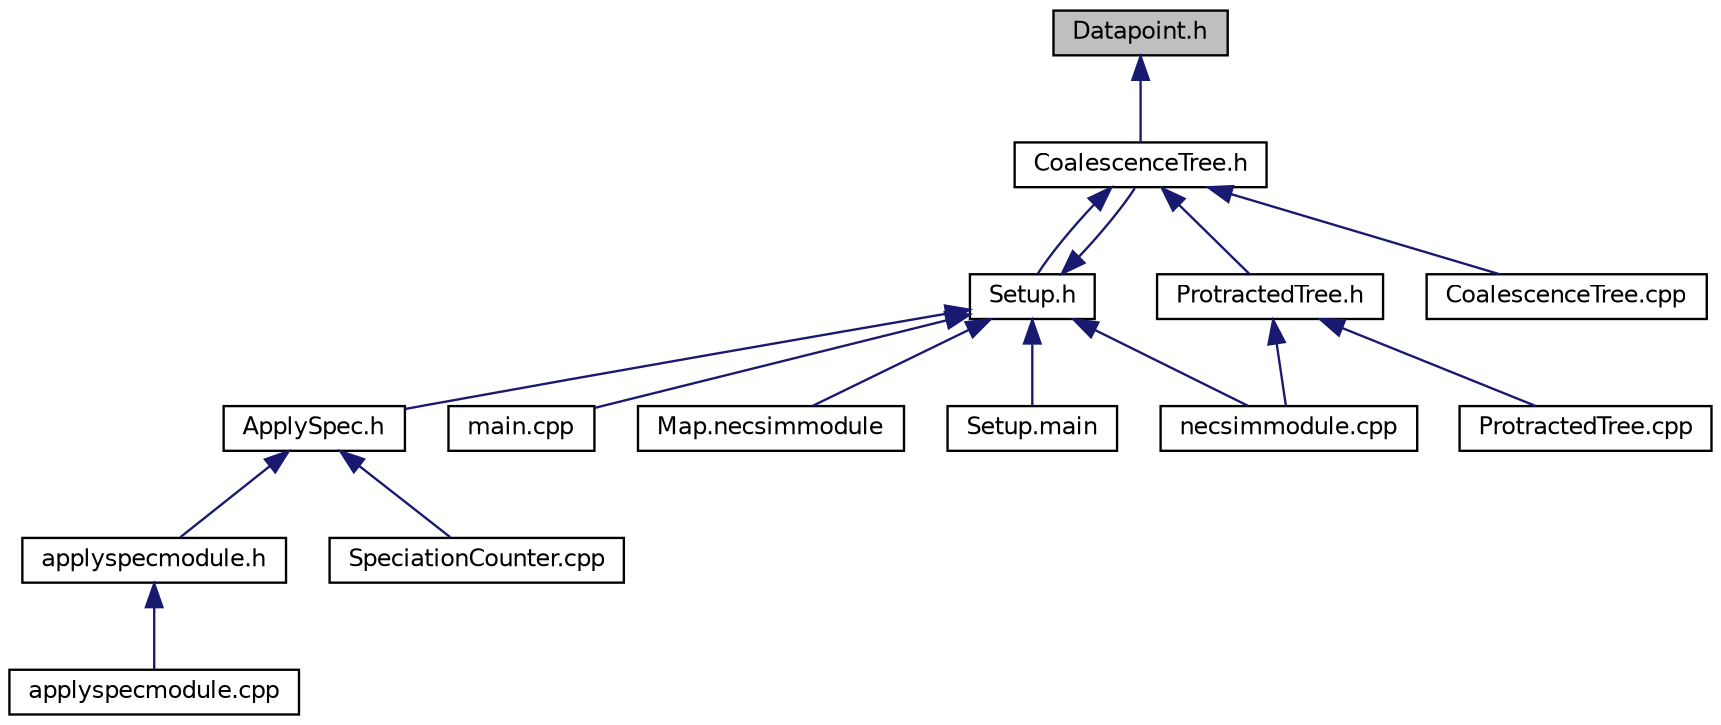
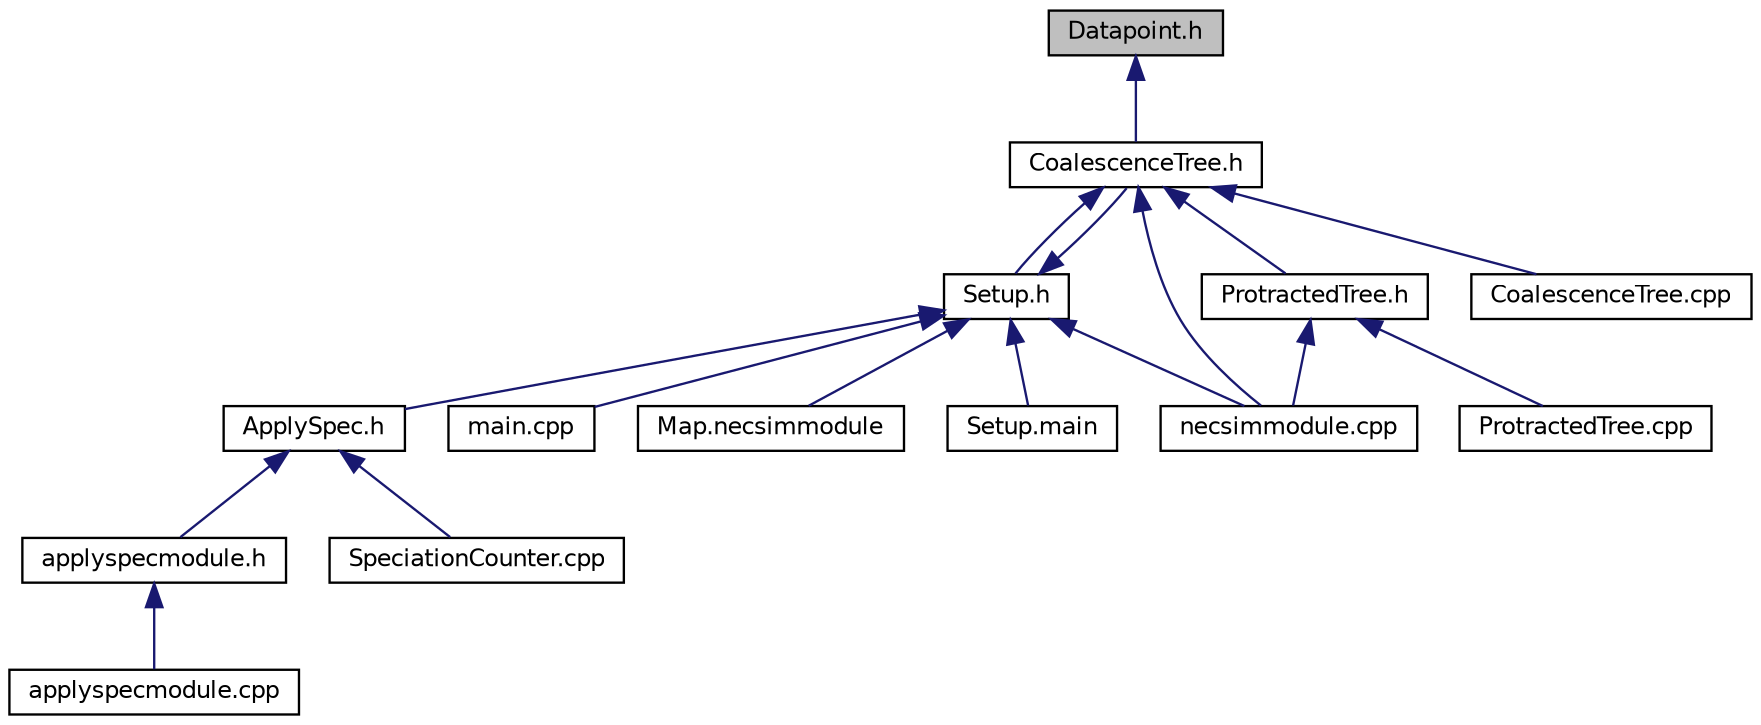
  digraph {
    node [color=black fillcolor=white fontname=Helvetica fontsize=10 shape=record style=filled]
    edge [color=midnightblue dir=back fontname=Helvetica fontsize=10 labelfontname=Helvetica labelfontsize=10 style=solid]
    n1 [fillcolor=grey75 fontcolor=black height=0.2 label="Datapoint.h" width=0.4]
    n2 [height=0.2 label="CoalescenceTree.h" width=0.4]
    n3 [height=0.2 label="Setup.h" width=0.4]
    n4 [height=0.2 label="necsimmodule.cpp" width=0.4]
    n5 [height=0.2 label="ProtractedTree.h" width=0.4]
    n6 [height=0.2 label="CoalescenceTree.cpp" width=0.4]
    n7 [height=0.2 label="ApplySpec.h" width=0.4]
    n8 [height=0.2 label="main.cpp" width=0.4]
    n9 [height=0.2 label="Map.necsimmodule" width=0.4]
    n10 [height=0.2 label="Setup.main" width=0.4]
    n11 [height=0.2 label="ProtractedTree.cpp" width=0.4]
    n12 [height=0.2 label="applyspecmodule.h" width=0.4]
    n13 [height=0.2 label="SpeciationCounter.cpp" width=0.4]
    n14 [height=0.2 label="applyspecmodule.cpp" width=0.4]
    n1 -> n2
    n2 -> n3
+   n2 -> n4
    n2 -> n5
    n2 -> n6
    n3 -> n2
    n3 -> n4
    n3 -> n7
    n3 -> n8
    n3 -> n9
    n3 -> n10
    n5 -> n4
    n5 -> n11
    n7 -> n12
    n7 -> n13
    n12 -> n14
  }
